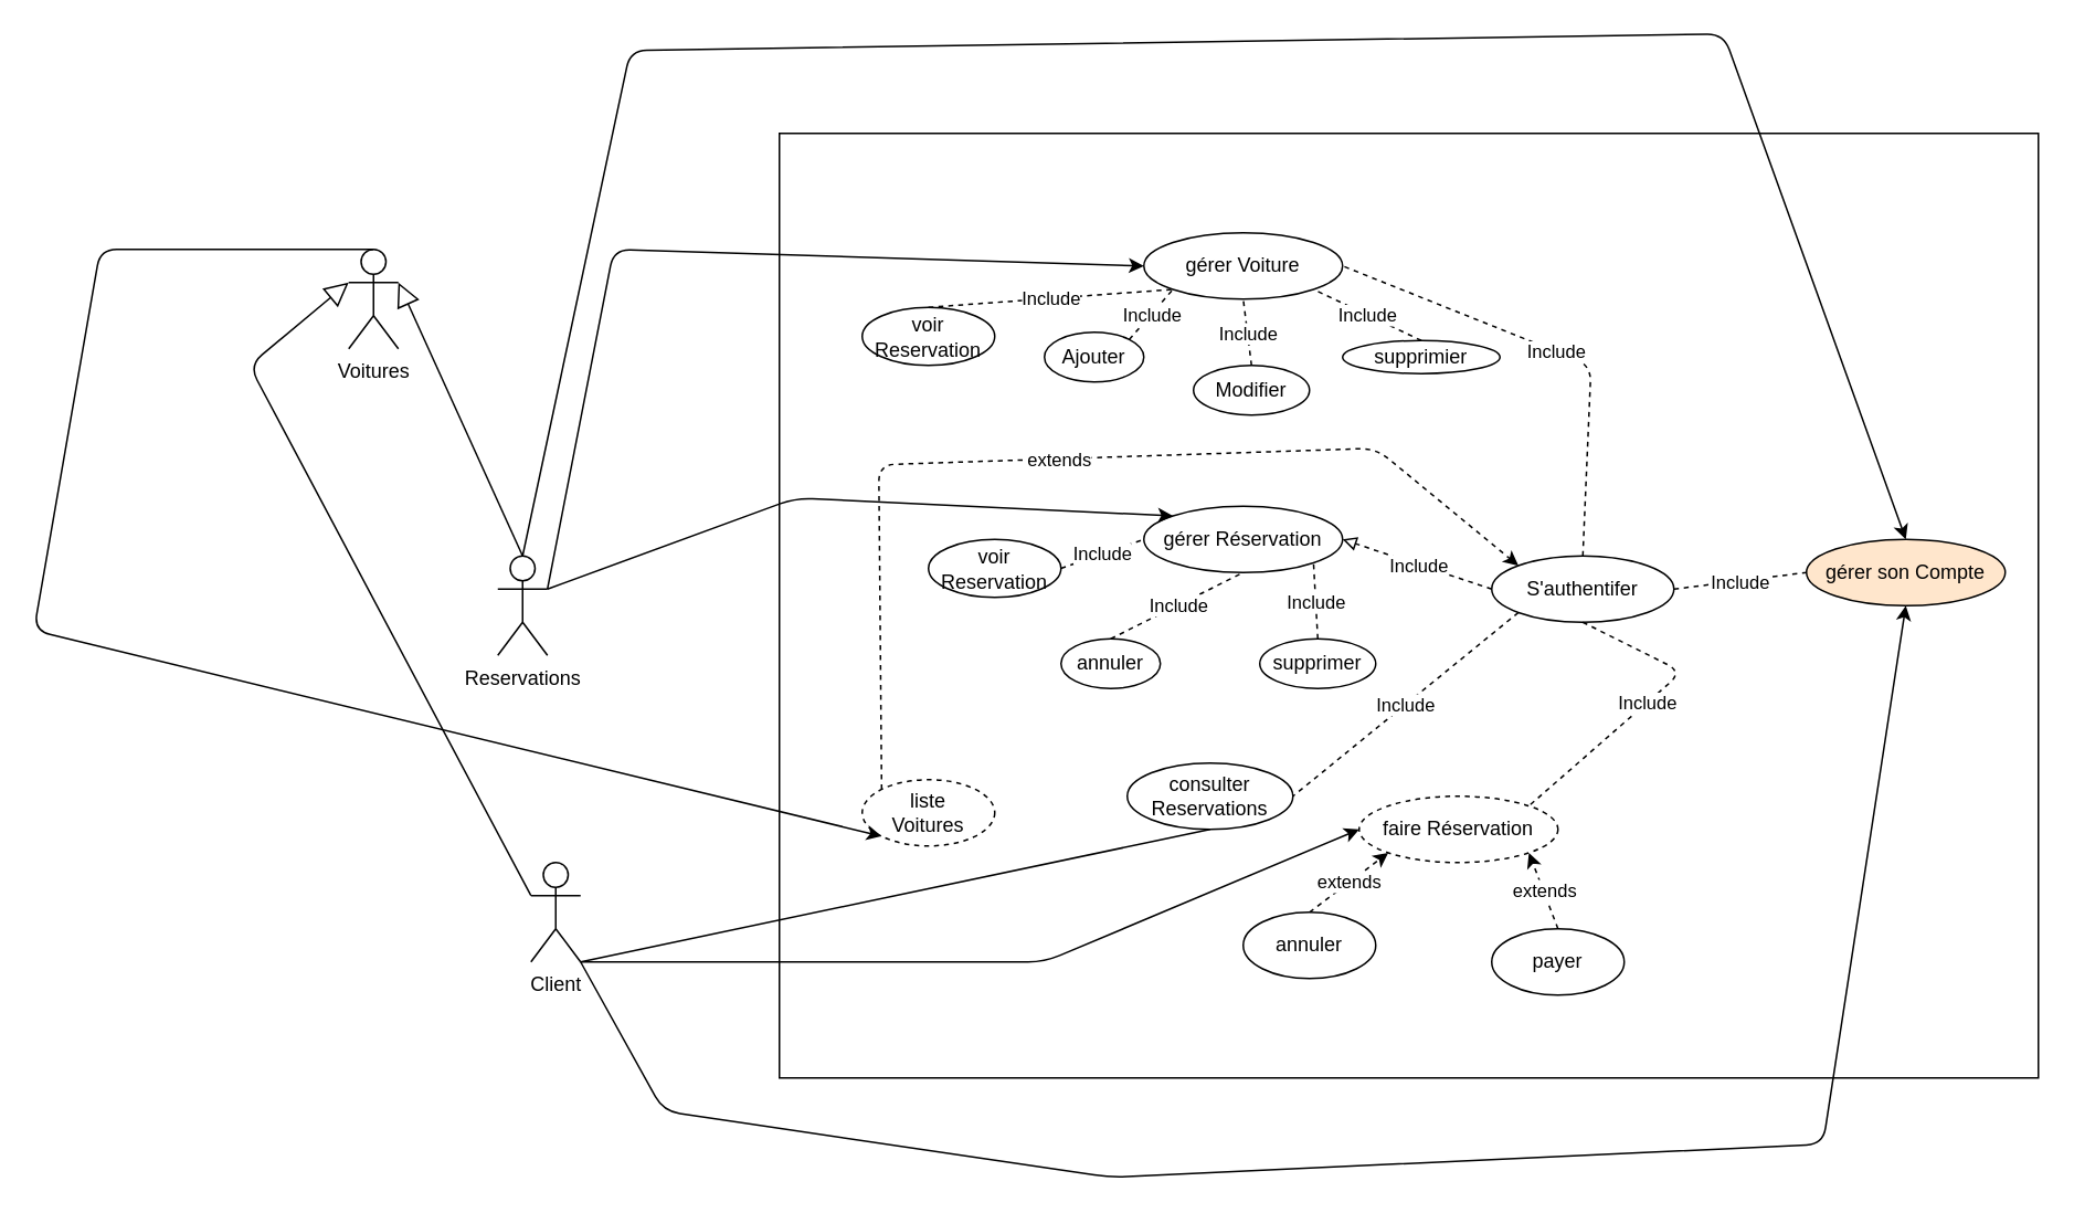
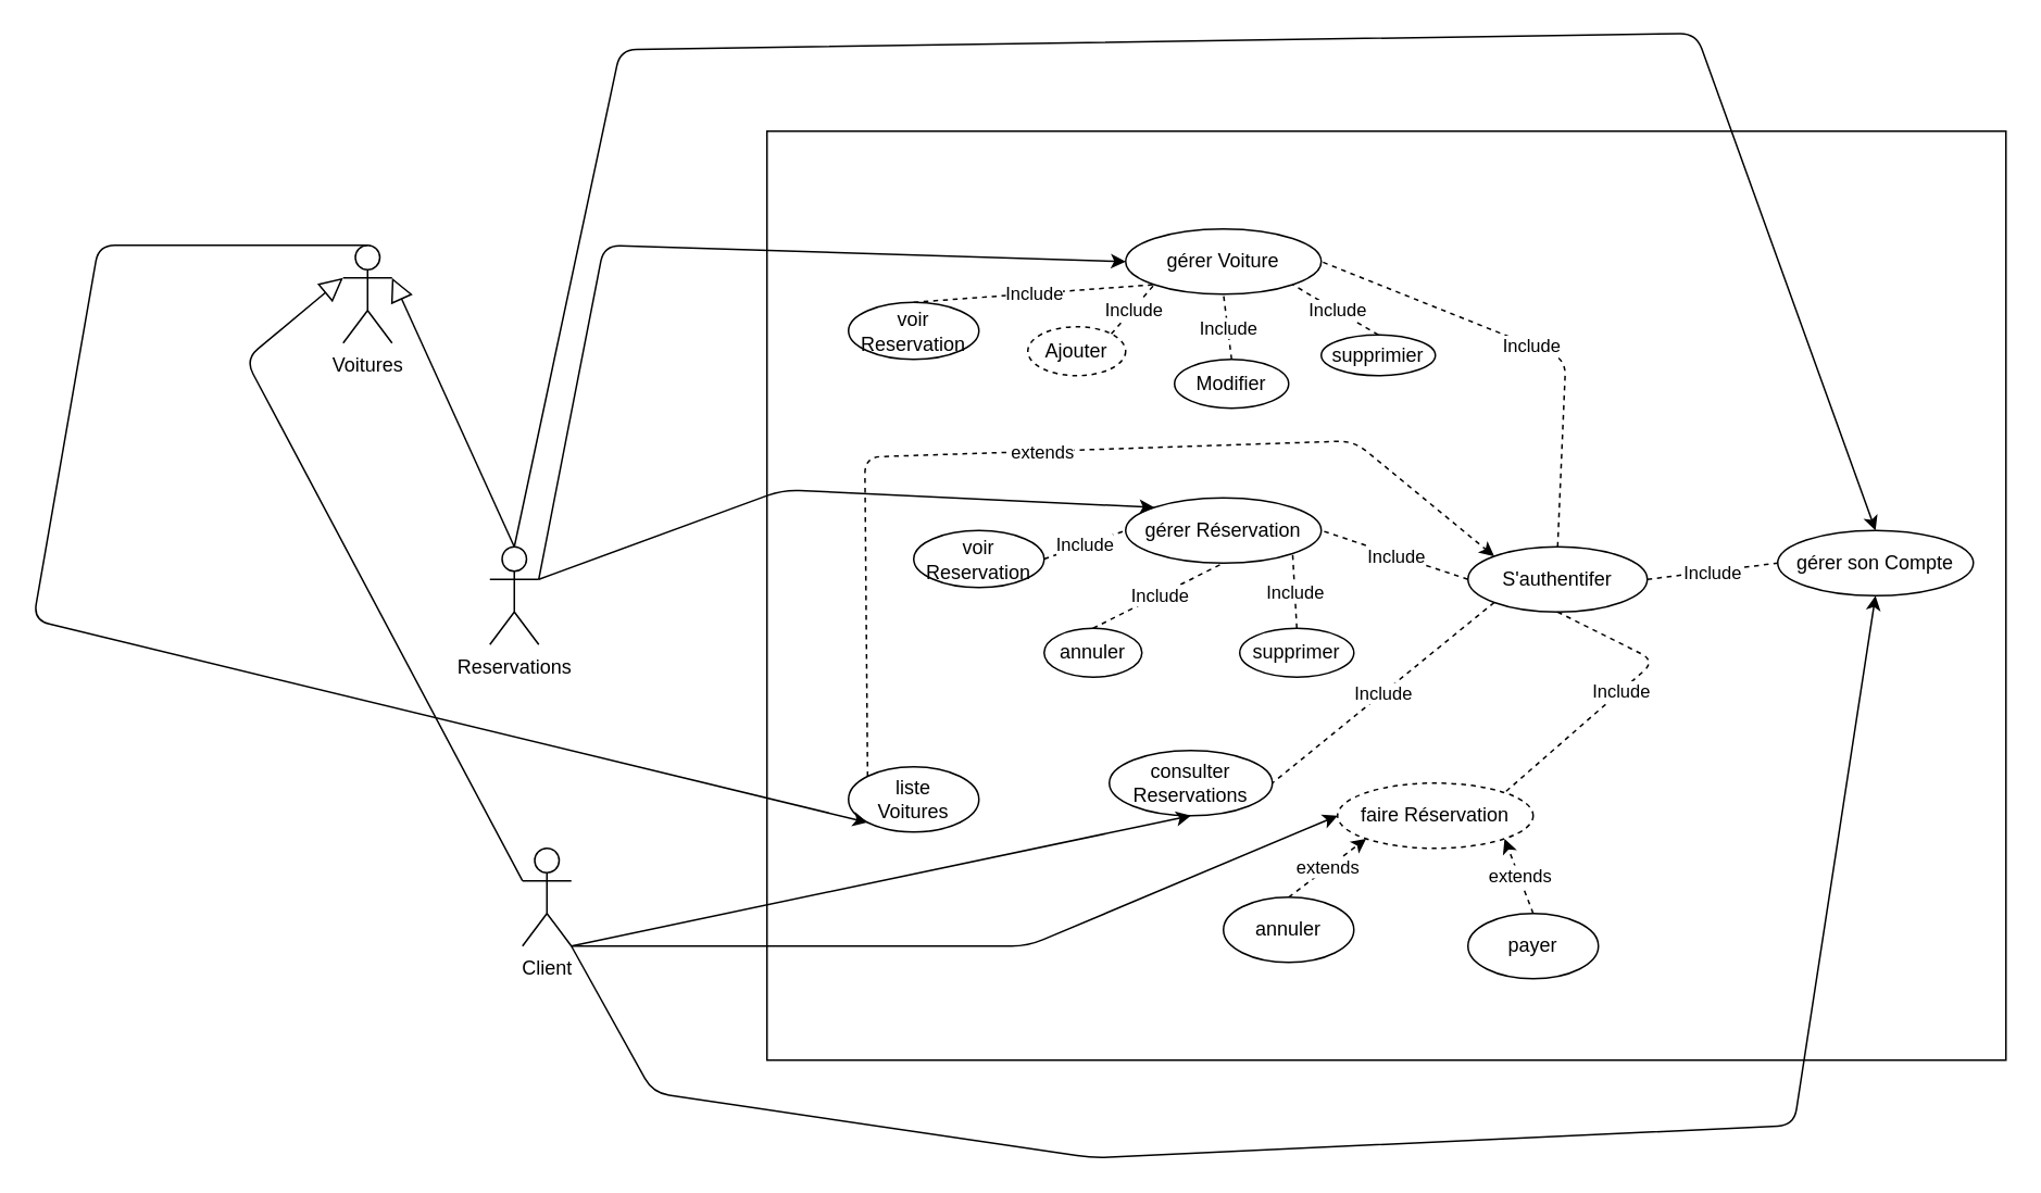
  <mxCell id="0" />
  <mxCell id="1" parent="0" />
  <mxCell id="2" value="" style="rounded=0;whiteSpace=wrap;html=1;" vertex="1" parent="1"><mxGeometry x="470" y="80" width="760" height="570" as="geometry" /></mxCell>
  <mxCell id="3" value="Voitures" style="shape=umlActor;verticalLabelPosition=bottom;verticalAlign=top;html=1;outlineConnect=0;" vertex="1" parent="1"><mxGeometry x="210" y="150" width="30" height="60" as="geometry" /></mxCell>
  <mxCell id="4" value="Reservations" style="shape=umlActor;verticalLabelPosition=bottom;verticalAlign=top;html=1;outlineConnect=0;" vertex="1" parent="1"><mxGeometry x="300" y="335" width="30" height="60" as="geometry" /></mxCell>
  <mxCell id="5" value="Client" style="shape=umlActor;verticalLabelPosition=bottom;verticalAlign=top;html=1;outlineConnect=0;" vertex="1" parent="1"><mxGeometry x="320" y="520" width="30" height="60" as="geometry" /></mxCell>
  <mxCell id="6" value="" style="endArrow=block;endFill=0;endSize=12;html=1;entryX=1;entryY=0.333;entryDx=0;entryDy=0;exitX=0.5;exitY=0;exitDx=0;exitDy=0;entryPerimeter=0;exitPerimeter=0;" edge="1" parent="1" source="4" target="3"><mxGeometry width="160" relative="1" as="geometry"><mxPoint x="100" y="375" as="sourcePoint" /><mxPoint x="190" y="300" as="targetPoint" /></mxGeometry></mxCell>
  <mxCell id="7" value="" style="endArrow=block;endFill=0;endSize=12;html=1;entryX=0;entryY=0.333;entryDx=0;entryDy=0;exitX=0;exitY=0.333;exitDx=0;exitDy=0;entryPerimeter=0;exitPerimeter=0;" edge="1" parent="1" source="5" target="3"><mxGeometry width="160" relative="1" as="geometry"><mxPoint x="262.5" y="427.5" as="sourcePoint" /><mxPoint x="187.5" y="302.5" as="targetPoint" /><Array as="points"><mxPoint x="150" y="220" /></Array></mxGeometry></mxCell>
  <mxCell id="8" value="S'authentifer" style="ellipse;whiteSpace=wrap;html=1;" vertex="1" parent="1"><mxGeometry x="900" y="335" width="110" height="40" as="geometry" /></mxCell>
  <mxCell id="9" value="gérer Voiture" style="ellipse;whiteSpace=wrap;html=1;" vertex="1" parent="1"><mxGeometry x="690" y="140" width="120" height="40" as="geometry" /></mxCell>
  <mxCell id="10" value="gérer Réservation" style="ellipse;whiteSpace=wrap;html=1;" vertex="1" parent="1"><mxGeometry x="690" y="305" width="120" height="40" as="geometry" /></mxCell>
- <mxCell id="11" value="supprimier" style="ellipse;whiteSpace=wrap;html=1;" vertex="1" parent="1"><mxGeometry x="810" y="205" width="95" height="20" as="geometry" /></mxCell>
+ <mxCell id="11" value="supprimier" style="ellipse;whiteSpace=wrap;html=1;" vertex="1" parent="1"><mxGeometry x="810" y="205" width="70" height="25" as="geometry" /></mxCell>
  <mxCell id="12" value="Modifier" style="ellipse;whiteSpace=wrap;html=1;" vertex="1" parent="1"><mxGeometry x="720" y="220" width="70" height="30" as="geometry" /></mxCell>
- <mxCell id="13" value="Ajouter" style="ellipse;whiteSpace=wrap;html=1;" vertex="1" parent="1"><mxGeometry x="630" y="200" width="60" height="30" as="geometry" /></mxCell>
+ <mxCell id="13" value="Ajouter" style="ellipse;whiteSpace=wrap;html=1;dashed=1;" vertex="1" parent="1"><mxGeometry x="630" y="200" width="60" height="30" as="geometry" /></mxCell>
  <mxCell id="14" value="annuler" style="ellipse;whiteSpace=wrap;html=1;" vertex="1" parent="1"><mxGeometry x="640" y="385" width="60" height="30" as="geometry" /></mxCell>
  <mxCell id="15" value="supprimer" style="ellipse;whiteSpace=wrap;html=1;" vertex="1" parent="1"><mxGeometry x="760" y="385" width="70" height="30" as="geometry" /></mxCell>
  <mxCell id="16" value="faire Réservation" style="ellipse;whiteSpace=wrap;html=1;dashed=1;" vertex="1" parent="1"><mxGeometry x="820" y="480" width="120" height="40" as="geometry" /></mxCell>
  <mxCell id="17" value="payer" style="ellipse;whiteSpace=wrap;html=1;" vertex="1" parent="1"><mxGeometry x="900" y="560" width="80" height="40" as="geometry" /></mxCell>
  <mxCell id="18" value="annuler" style="ellipse;whiteSpace=wrap;html=1;" vertex="1" parent="1"><mxGeometry x="750" y="550" width="80" height="40" as="geometry" /></mxCell>
  <mxCell id="19" value="" style="endArrow=none;html=1;entryX=1;entryY=0.5;entryDx=0;entryDy=0;exitX=0.5;exitY=0;exitDx=0;exitDy=0;endFill=0;dashed=1;" edge="1" parent="1" source="8" target="9"><mxGeometry relative="1" as="geometry"><mxPoint x="1065" y="327.5" as="sourcePoint" /><mxPoint x="820" y="142.5" as="targetPoint" /><Array as="points"><mxPoint x="960" y="220" /></Array></mxGeometry></mxCell>
  <mxCell id="20" value="Include" style="edgeLabel;resizable=0;html=1;;align=center;verticalAlign=middle;" connectable="0" vertex="1" parent="19"><mxGeometry relative="1" as="geometry" /></mxCell>
  <mxCell id="21" value="" style="endArrow=none;html=1;entryX=1;entryY=0;entryDx=0;entryDy=0;exitX=0.5;exitY=1;exitDx=0;exitDy=0;endFill=0;dashed=1;" edge="1" parent="1" source="8" target="16"><mxGeometry relative="1" as="geometry"><mxPoint x="1110" y="530" as="sourcePoint" /><mxPoint x="865" y="345" as="targetPoint" /><Array as="points"><mxPoint x="1015" y="405" /></Array></mxGeometry></mxCell>
  <mxCell id="22" value="Include" style="edgeLabel;resizable=0;html=1;;align=center;verticalAlign=middle;" connectable="0" vertex="1" parent="21"><mxGeometry relative="1" as="geometry" /></mxCell>
- <mxCell id="23" value="gérer son Compte" style="ellipse;whiteSpace=wrap;html=1;fillColor=#ffe6cc;" vertex="1" parent="1"><mxGeometry x="1090" y="325" width="120" height="40" as="geometry" /></mxCell>
+ <mxCell id="23" value="gérer son Compte" style="ellipse;whiteSpace=wrap;html=1;" vertex="1" parent="1"><mxGeometry x="1090" y="325" width="120" height="40" as="geometry" /></mxCell>
  <mxCell id="24" value="" style="endArrow=none;html=1;entryX=0;entryY=0.5;entryDx=0;entryDy=0;exitX=1;exitY=0.5;exitDx=0;exitDy=0;endFill=0;dashed=1;" edge="1" parent="1" source="8" target="23"><mxGeometry relative="1" as="geometry"><mxPoint x="1075" y="345" as="sourcePoint" /><mxPoint x="930" y="170" as="targetPoint" /><Array as="points" /></mxGeometry></mxCell>
  <mxCell id="25" value="Include" style="edgeLabel;resizable=0;html=1;;align=center;verticalAlign=middle;" connectable="0" vertex="1" parent="24"><mxGeometry relative="1" as="geometry" /></mxCell>
- <mxCell id="26" value="" style="endArrow=block;html=1;entryX=1;entryY=0.5;entryDx=0;entryDy=0;exitX=0;exitY=0.5;exitDx=0;exitDy=0;endFill=0;dashed=1;" edge="1" parent="1" source="8" target="10"><mxGeometry relative="1" as="geometry"><mxPoint x="965" y="345" as="sourcePoint" /><mxPoint x="820" y="170" as="targetPoint" /><Array as="points" /></mxGeometry></mxCell>
+ <mxCell id="26" value="" style="endArrow=none;html=1;entryX=1;entryY=0.5;entryDx=0;entryDy=0;exitX=0;exitY=0.5;exitDx=0;exitDy=0;endFill=0;dashed=1;" edge="1" parent="1" source="8" target="10"><mxGeometry relative="1" as="geometry"><mxPoint x="965" y="345" as="sourcePoint" /><mxPoint x="820" y="170" as="targetPoint" /><Array as="points" /></mxGeometry></mxCell>
  <mxCell id="27" value="Include" style="edgeLabel;resizable=0;html=1;;align=center;verticalAlign=middle;" connectable="0" vertex="1" parent="26"><mxGeometry relative="1" as="geometry" /></mxCell>
  <mxCell id="28" value="" style="endArrow=none;html=1;entryX=1;entryY=1;entryDx=0;entryDy=0;exitX=0.5;exitY=0;exitDx=0;exitDy=0;endFill=0;dashed=1;" edge="1" parent="1" source="11" target="9"><mxGeometry relative="1" as="geometry"><mxPoint x="890" y="220" as="sourcePoint" /><mxPoint x="800" y="190" as="targetPoint" /><Array as="points" /></mxGeometry></mxCell>
  <mxCell id="29" value="Include" style="edgeLabel;resizable=0;html=1;;align=center;verticalAlign=middle;" connectable="0" vertex="1" parent="28"><mxGeometry relative="1" as="geometry" /></mxCell>
  <mxCell id="30" value="" style="endArrow=none;html=1;entryX=0;entryY=1;entryDx=0;entryDy=0;exitX=1;exitY=0;exitDx=0;exitDy=0;endFill=0;dashed=1;" edge="1" parent="1" source="13" target="9"><mxGeometry relative="1" as="geometry"><mxPoint x="710" y="190" as="sourcePoint" /><mxPoint x="620" y="160" as="targetPoint" /><Array as="points" /></mxGeometry></mxCell>
  <mxCell id="31" value="Include" style="edgeLabel;resizable=0;html=1;;align=center;verticalAlign=middle;" connectable="0" vertex="1" parent="30"><mxGeometry relative="1" as="geometry" /></mxCell>
  <mxCell id="32" value="" style="endArrow=none;html=1;entryX=0.5;entryY=1;entryDx=0;entryDy=0;exitX=0.5;exitY=0;exitDx=0;exitDy=0;endFill=0;dashed=1;" edge="1" parent="1" source="12" target="9"><mxGeometry relative="1" as="geometry"><mxPoint x="720" y="200" as="sourcePoint" /><mxPoint x="630" y="170" as="targetPoint" /><Array as="points" /></mxGeometry></mxCell>
  <mxCell id="33" value="Include" style="edgeLabel;resizable=0;html=1;;align=center;verticalAlign=middle;" connectable="0" vertex="1" parent="32"><mxGeometry relative="1" as="geometry" /></mxCell>
  <mxCell id="34" value="" style="endArrow=none;html=1;entryX=0.5;entryY=1;entryDx=0;entryDy=0;exitX=0.5;exitY=0;exitDx=0;exitDy=0;endFill=0;dashed=1;" edge="1" parent="1" source="14" target="10"><mxGeometry relative="1" as="geometry"><mxPoint x="685" y="335" as="sourcePoint" /><mxPoint x="680" y="295" as="targetPoint" /><Array as="points" /></mxGeometry></mxCell>
  <mxCell id="35" value="Include" style="edgeLabel;resizable=0;html=1;;align=center;verticalAlign=middle;" connectable="0" vertex="1" parent="34"><mxGeometry relative="1" as="geometry" /></mxCell>
  <mxCell id="36" value="" style="endArrow=none;html=1;entryX=1;entryY=1;entryDx=0;entryDy=0;exitX=0.5;exitY=0;exitDx=0;exitDy=0;endFill=0;dashed=1;" edge="1" parent="1" source="15" target="10"><mxGeometry relative="1" as="geometry"><mxPoint x="680" y="395" as="sourcePoint" /><mxPoint x="760" y="355" as="targetPoint" /><Array as="points" /></mxGeometry></mxCell>
  <mxCell id="37" value="Include" style="edgeLabel;resizable=0;html=1;;align=center;verticalAlign=middle;" connectable="0" vertex="1" parent="36"><mxGeometry relative="1" as="geometry" /></mxCell>
  <mxCell id="38" value="" style="endArrow=classic;html=1;entryX=0;entryY=1;entryDx=0;entryDy=0;exitX=0.5;exitY=0;exitDx=0;exitDy=0;endFill=1;dashed=1;" edge="1" parent="1" source="18" target="16"><mxGeometry relative="1" as="geometry"><mxPoint x="773" y="546" as="sourcePoint" /><mxPoint x="770" y="500" as="targetPoint" /><Array as="points" /></mxGeometry></mxCell>
  <mxCell id="39" value="extends" style="edgeLabel;resizable=0;html=1;;align=center;verticalAlign=middle;" connectable="0" vertex="1" parent="38"><mxGeometry relative="1" as="geometry" /></mxCell>
  <mxCell id="40" value="" style="endArrow=classic;html=1;entryX=1;entryY=1;entryDx=0;entryDy=0;exitX=0.5;exitY=0;exitDx=0;exitDy=0;endFill=1;dashed=1;" edge="1" parent="1" source="17" target="16"><mxGeometry relative="1" as="geometry"><mxPoint x="800" y="560" as="sourcePoint" /><mxPoint x="848" y="524" as="targetPoint" /><Array as="points" /></mxGeometry></mxCell>
  <mxCell id="41" value="extends" style="edgeLabel;resizable=0;html=1;;align=center;verticalAlign=middle;" connectable="0" vertex="1" parent="40"><mxGeometry relative="1" as="geometry" /></mxCell>
  <mxCell id="42" value="consulter Reservations" style="ellipse;whiteSpace=wrap;html=1;" vertex="1" parent="1"><mxGeometry x="680" y="460" width="100" height="40" as="geometry" /></mxCell>
- <mxCell id="43" value="liste&lt;div&gt;Voitures&lt;/div&gt;" style="ellipse;whiteSpace=wrap;html=1;dashed=1;" vertex="1" parent="1"><mxGeometry x="520" y="470" width="80" height="40" as="geometry" /></mxCell>
+ <mxCell id="43" value="liste&lt;div&gt;Voitures&lt;/div&gt;" style="ellipse;whiteSpace=wrap;html=1;" vertex="1" parent="1"><mxGeometry x="520" y="470" width="80" height="40" as="geometry" /></mxCell>
  <mxCell id="44" value="" style="endArrow=none;html=1;entryX=1;entryY=0.5;entryDx=0;entryDy=0;exitX=0;exitY=1;exitDx=0;exitDy=0;endFill=0;dashed=1;" edge="1" parent="1" source="8" target="42"><mxGeometry relative="1" as="geometry"><mxPoint x="890" y="460" as="sourcePoint" /><mxPoint x="800" y="430" as="targetPoint" /><Array as="points" /></mxGeometry></mxCell>
  <mxCell id="45" value="Include" style="edgeLabel;resizable=0;html=1;;align=center;verticalAlign=middle;" connectable="0" vertex="1" parent="44"><mxGeometry relative="1" as="geometry" /></mxCell>
  <mxCell id="46" value="" style="endArrow=classic;html=1;exitX=1;exitY=0.333;exitDx=0;exitDy=0;exitPerimeter=0;entryX=0;entryY=0.5;entryDx=0;entryDy=0;" edge="1" parent="1" source="4" target="9"><mxGeometry width="50" height="50" relative="1" as="geometry"><mxPoint x="590" y="410" as="sourcePoint" /><mxPoint x="640" y="360" as="targetPoint" /><Array as="points"><mxPoint x="370" y="150" /></Array></mxGeometry></mxCell>
  <mxCell id="47" value="" style="endArrow=classic;html=1;entryX=0;entryY=1;entryDx=0;entryDy=0;exitX=0.5;exitY=0;exitDx=0;exitDy=0;exitPerimeter=0;" edge="1" parent="1" source="3" target="43"><mxGeometry width="50" height="50" relative="1" as="geometry"><mxPoint x="190" y="440" as="sourcePoint" /><mxPoint x="550" y="575" as="targetPoint" /><Array as="points"><mxPoint x="60" y="150" /><mxPoint x="20" y="380" /></Array></mxGeometry></mxCell>
- <mxCell id="48" value="" style="endArrow=none;html=1;exitX=1;exitY=1;exitDx=0;exitDy=0;exitPerimeter=0;entryX=0.5;entryY=1;entryDx=0;entryDy=0;" edge="1" parent="1" source="5" target="42"><mxGeometry width="50" height="50" relative="1" as="geometry"><mxPoint x="370" y="586" as="sourcePoint" /><mxPoint x="552" y="550" as="targetPoint" /></mxGeometry></mxCell>
+ <mxCell id="48" value="" style="endArrow=classic;html=1;exitX=1;exitY=1;exitDx=0;exitDy=0;exitPerimeter=0;entryX=0.5;entryY=1;entryDx=0;entryDy=0;" edge="1" parent="1" source="5" target="42"><mxGeometry width="50" height="50" relative="1" as="geometry"><mxPoint x="370" y="586" as="sourcePoint" /><mxPoint x="552" y="550" as="targetPoint" /></mxGeometry></mxCell>
  <mxCell id="49" value="voir Reservation" style="ellipse;whiteSpace=wrap;html=1;" vertex="1" parent="1"><mxGeometry x="560" y="325" width="80" height="35" as="geometry" /></mxCell>
  <mxCell id="50" value="voir Reservation" style="ellipse;whiteSpace=wrap;html=1;" vertex="1" parent="1"><mxGeometry x="520" y="185" width="80" height="35" as="geometry" /></mxCell>
  <mxCell id="51" value="" style="endArrow=none;html=1;entryX=0;entryY=0.5;entryDx=0;entryDy=0;exitX=1;exitY=0.5;exitDx=0;exitDy=0;endFill=0;dashed=1;" edge="1" parent="1" source="49" target="10"><mxGeometry relative="1" as="geometry"><mxPoint x="590" y="305" as="sourcePoint" /><mxPoint x="670" y="265" as="targetPoint" /><Array as="points" /></mxGeometry></mxCell>
  <mxCell id="52" value="Include" style="edgeLabel;resizable=0;html=1;;align=center;verticalAlign=middle;" connectable="0" vertex="1" parent="51"><mxGeometry relative="1" as="geometry" /></mxCell>
  <mxCell id="53" value="" style="endArrow=none;html=1;entryX=0;entryY=1;entryDx=0;entryDy=0;exitX=0.5;exitY=0;exitDx=0;exitDy=0;endFill=0;dashed=1;" edge="1" parent="1" source="50" target="9"><mxGeometry relative="1" as="geometry"><mxPoint x="560" y="268" as="sourcePoint" /><mxPoint x="610" y="250" as="targetPoint" /><Array as="points" /></mxGeometry></mxCell>
  <mxCell id="54" value="Include" style="edgeLabel;resizable=0;html=1;;align=center;verticalAlign=middle;" connectable="0" vertex="1" parent="53"><mxGeometry relative="1" as="geometry" /></mxCell>
  <mxCell id="55" value="" style="endArrow=classic;html=1;exitX=1;exitY=0.333;exitDx=0;exitDy=0;exitPerimeter=0;entryX=0;entryY=0;entryDx=0;entryDy=0;" edge="1" parent="1" source="4" target="10"><mxGeometry width="50" height="50" relative="1" as="geometry"><mxPoint x="340" y="365" as="sourcePoint" /><mxPoint x="700" y="170" as="targetPoint" /><Array as="points"><mxPoint x="480" y="300" /></Array></mxGeometry></mxCell>
  <mxCell id="56" value="" style="endArrow=classic;html=1;exitX=1;exitY=1;exitDx=0;exitDy=0;exitPerimeter=0;entryX=0;entryY=0.5;entryDx=0;entryDy=0;" edge="1" parent="1" source="5" target="16"><mxGeometry width="50" height="50" relative="1" as="geometry"><mxPoint x="360" y="590" as="sourcePoint" /><mxPoint x="740" y="510" as="targetPoint" /><Array as="points"><mxPoint x="630" y="580" /></Array></mxGeometry></mxCell>
  <mxCell id="57" value="" style="endArrow=classic;html=1;exitX=0.5;exitY=0;exitDx=0;exitDy=0;exitPerimeter=0;entryX=0.5;entryY=0;entryDx=0;entryDy=0;" edge="1" parent="1" source="4" target="23"><mxGeometry width="50" height="50" relative="1" as="geometry"><mxPoint x="320" y="282.5" as="sourcePoint" /><mxPoint x="970" y="20" as="targetPoint" /><Array as="points"><mxPoint x="380" y="30" /><mxPoint x="1040" y="20" /></Array></mxGeometry></mxCell>
  <mxCell id="58" value="" style="endArrow=classic;html=1;exitX=1;exitY=1;exitDx=0;exitDy=0;exitPerimeter=0;entryX=0.5;entryY=1;entryDx=0;entryDy=0;" edge="1" parent="1" source="5" target="23"><mxGeometry width="50" height="50" relative="1" as="geometry"><mxPoint x="380" y="720" as="sourcePoint" /><mxPoint x="850" y="640" as="targetPoint" /><Array as="points"><mxPoint x="400" y="670" /><mxPoint x="670" y="710" /><mxPoint x="1100" y="690" /></Array></mxGeometry></mxCell>
  <mxCell id="59" value="" style="endArrow=classic;html=1;entryX=0;entryY=0;entryDx=0;entryDy=0;exitX=0;exitY=0;exitDx=0;exitDy=0;endFill=1;dashed=1;" edge="1" parent="1" source="43" target="8"><mxGeometry relative="1" as="geometry"><mxPoint x="640" y="500" as="sourcePoint" /><mxPoint x="622" y="454" as="targetPoint" /><Array as="points"><mxPoint x="530" y="280" /><mxPoint x="830" y="270" /></Array></mxGeometry></mxCell>
  <mxCell id="60" value="extends" style="edgeLabel;resizable=0;html=1;;align=center;verticalAlign=middle;" connectable="0" vertex="1" parent="59"><mxGeometry relative="1" as="geometry" /></mxCell>
